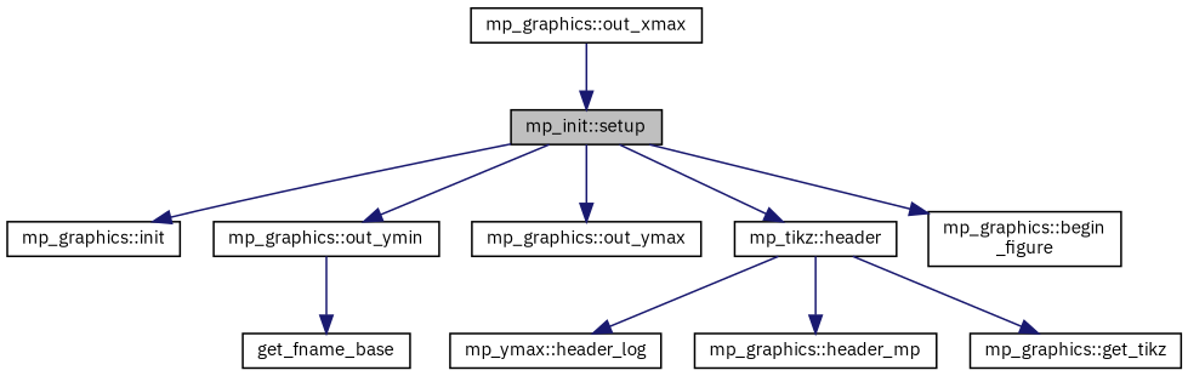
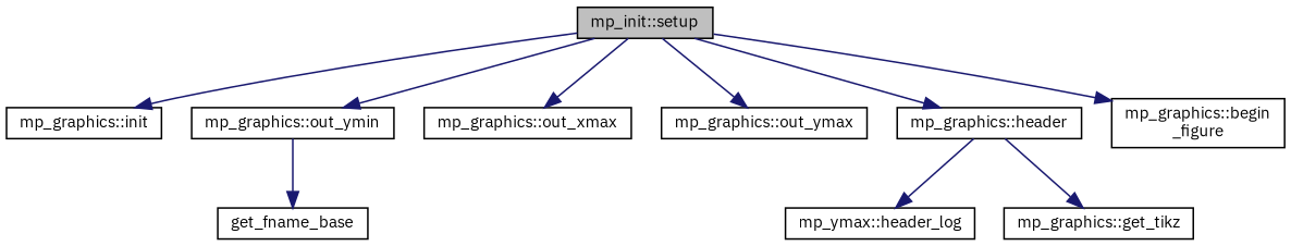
  digraph {
    fontname="IBM Plex Sans"
    rankdir=TB
    node [color=black fillcolor=white fontname="IBM Plex Sans" fontsize=10 shape=record style=filled]
    edge [color=midnightblue fontname="IBM Plex Sans" fontsize=10 labelfontname=Helvetica labelfontsize=10 style=solid]
    n1 [fillcolor=grey75 fontcolor=black height=0.2 label="mp_init::setup" width=0.4]
    n2 [height=0.2 label="mp_graphics::init" width=0.4]
    n3 [height=0.2 label="mp_graphics::out_ymin" width=0.4]
    n4 [height=0.2 label="mp_graphics::out_xmax" width=0.4]
    n5 [height=0.2 label="mp_graphics::out_ymax" width=0.4]
-   n6 [height=0.2 label="mp_tikz::header" width=0.4]
+   n6 [height=0.2 label="mp_graphics::header" width=0.4]
    n7 [height=0.2 label="mp_graphics::begin\l_figure" width=0.4]
    n8 [height=0.2 label=get_fname_base width=0.4]
    n9 [height=0.2 label="mp_ymax::header_log" width=0.4]
-   n10 [height=0.2 label="mp_graphics::header_mp" width=0.4]
    n11 [height=0.2 label="mp_graphics::get_tikz" width=0.4]
    n1 -> n2
    n1 -> n3
-   n4 -> n1
+   n1 -> n4
    n1 -> n5
    n1 -> n6
    n1 -> n7
    n3 -> n8
    n6 -> n9
-   n6 -> n10
    n6 -> n11
  }
